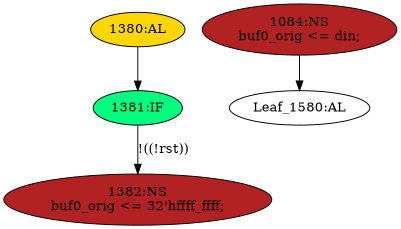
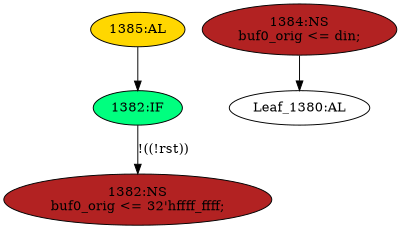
  strict digraph {
    node [fillcolor=firebrick statements="[]" style=filled typ=NonblockingSubstitution]
    edge [cond="[]" lineno=None]
    n1 [ast="<pyverilog.vparser.ast.NonblockingSubstitution object at 0x7f0a38ecf510>" label="1382:NS\nbuf0_orig <= 32'hffff_ffff;" statements="[<pyverilog.vparser.ast.NonblockingSubstitution object at 0x7f0a38ecf510>]"]
-   n2 [def_var="['buf0_orig']" label="Leaf_1580:AL" fillcolor="" statements="" style="" typ=""]
-   n3 [ast="<pyverilog.vparser.ast.NonblockingSubstitution object at 0x7f0a38ecfe50>" label="1084:NS\nbuf0_orig <= din;" statements="[<pyverilog.vparser.ast.NonblockingSubstitution object at 0x7f0a38ecfe50>]"]
-   n4 [ast="<pyverilog.vparser.ast.Always object at 0x7f0a38ecfb50>" clk_sens=True fillcolor=gold label="1380:AL" sens="['clk']" typ=Always use_var="['rst', 'we2', 'din']"]
-   n5 [ast="<pyverilog.vparser.ast.IfStatement object at 0x7f0a38ecfd90>" fillcolor=springgreen label="1381:IF" typ=IfStatement]
+   n2 [def_var="['buf0_orig']" label="Leaf_1380:AL" fillcolor="" statements="" style="" typ=""]
+   n3 [ast="<pyverilog.vparser.ast.NonblockingSubstitution object at 0x7f0a38ecfe50>" label="1384:NS\nbuf0_orig <= din;" statements="[<pyverilog.vparser.ast.NonblockingSubstitution object at 0x7f0a38ecfe50>]"]
+   n4 [ast="<pyverilog.vparser.ast.Always object at 0x7f0a38ecfb50>" clk_sens=True fillcolor=gold label="1385:AL" sens="['clk']" typ=Always use_var="['rst', 'we2', 'din']"]
+   n5 [ast="<pyverilog.vparser.ast.IfStatement object at 0x7f0a38ecfd90>" fillcolor=springgreen label="1382:IF" typ=IfStatement]
    n3 -> n2
    n4 -> n5
    n5 -> n1 [cond="['rst']" label="!((!rst))" lineno=1382]
  }
